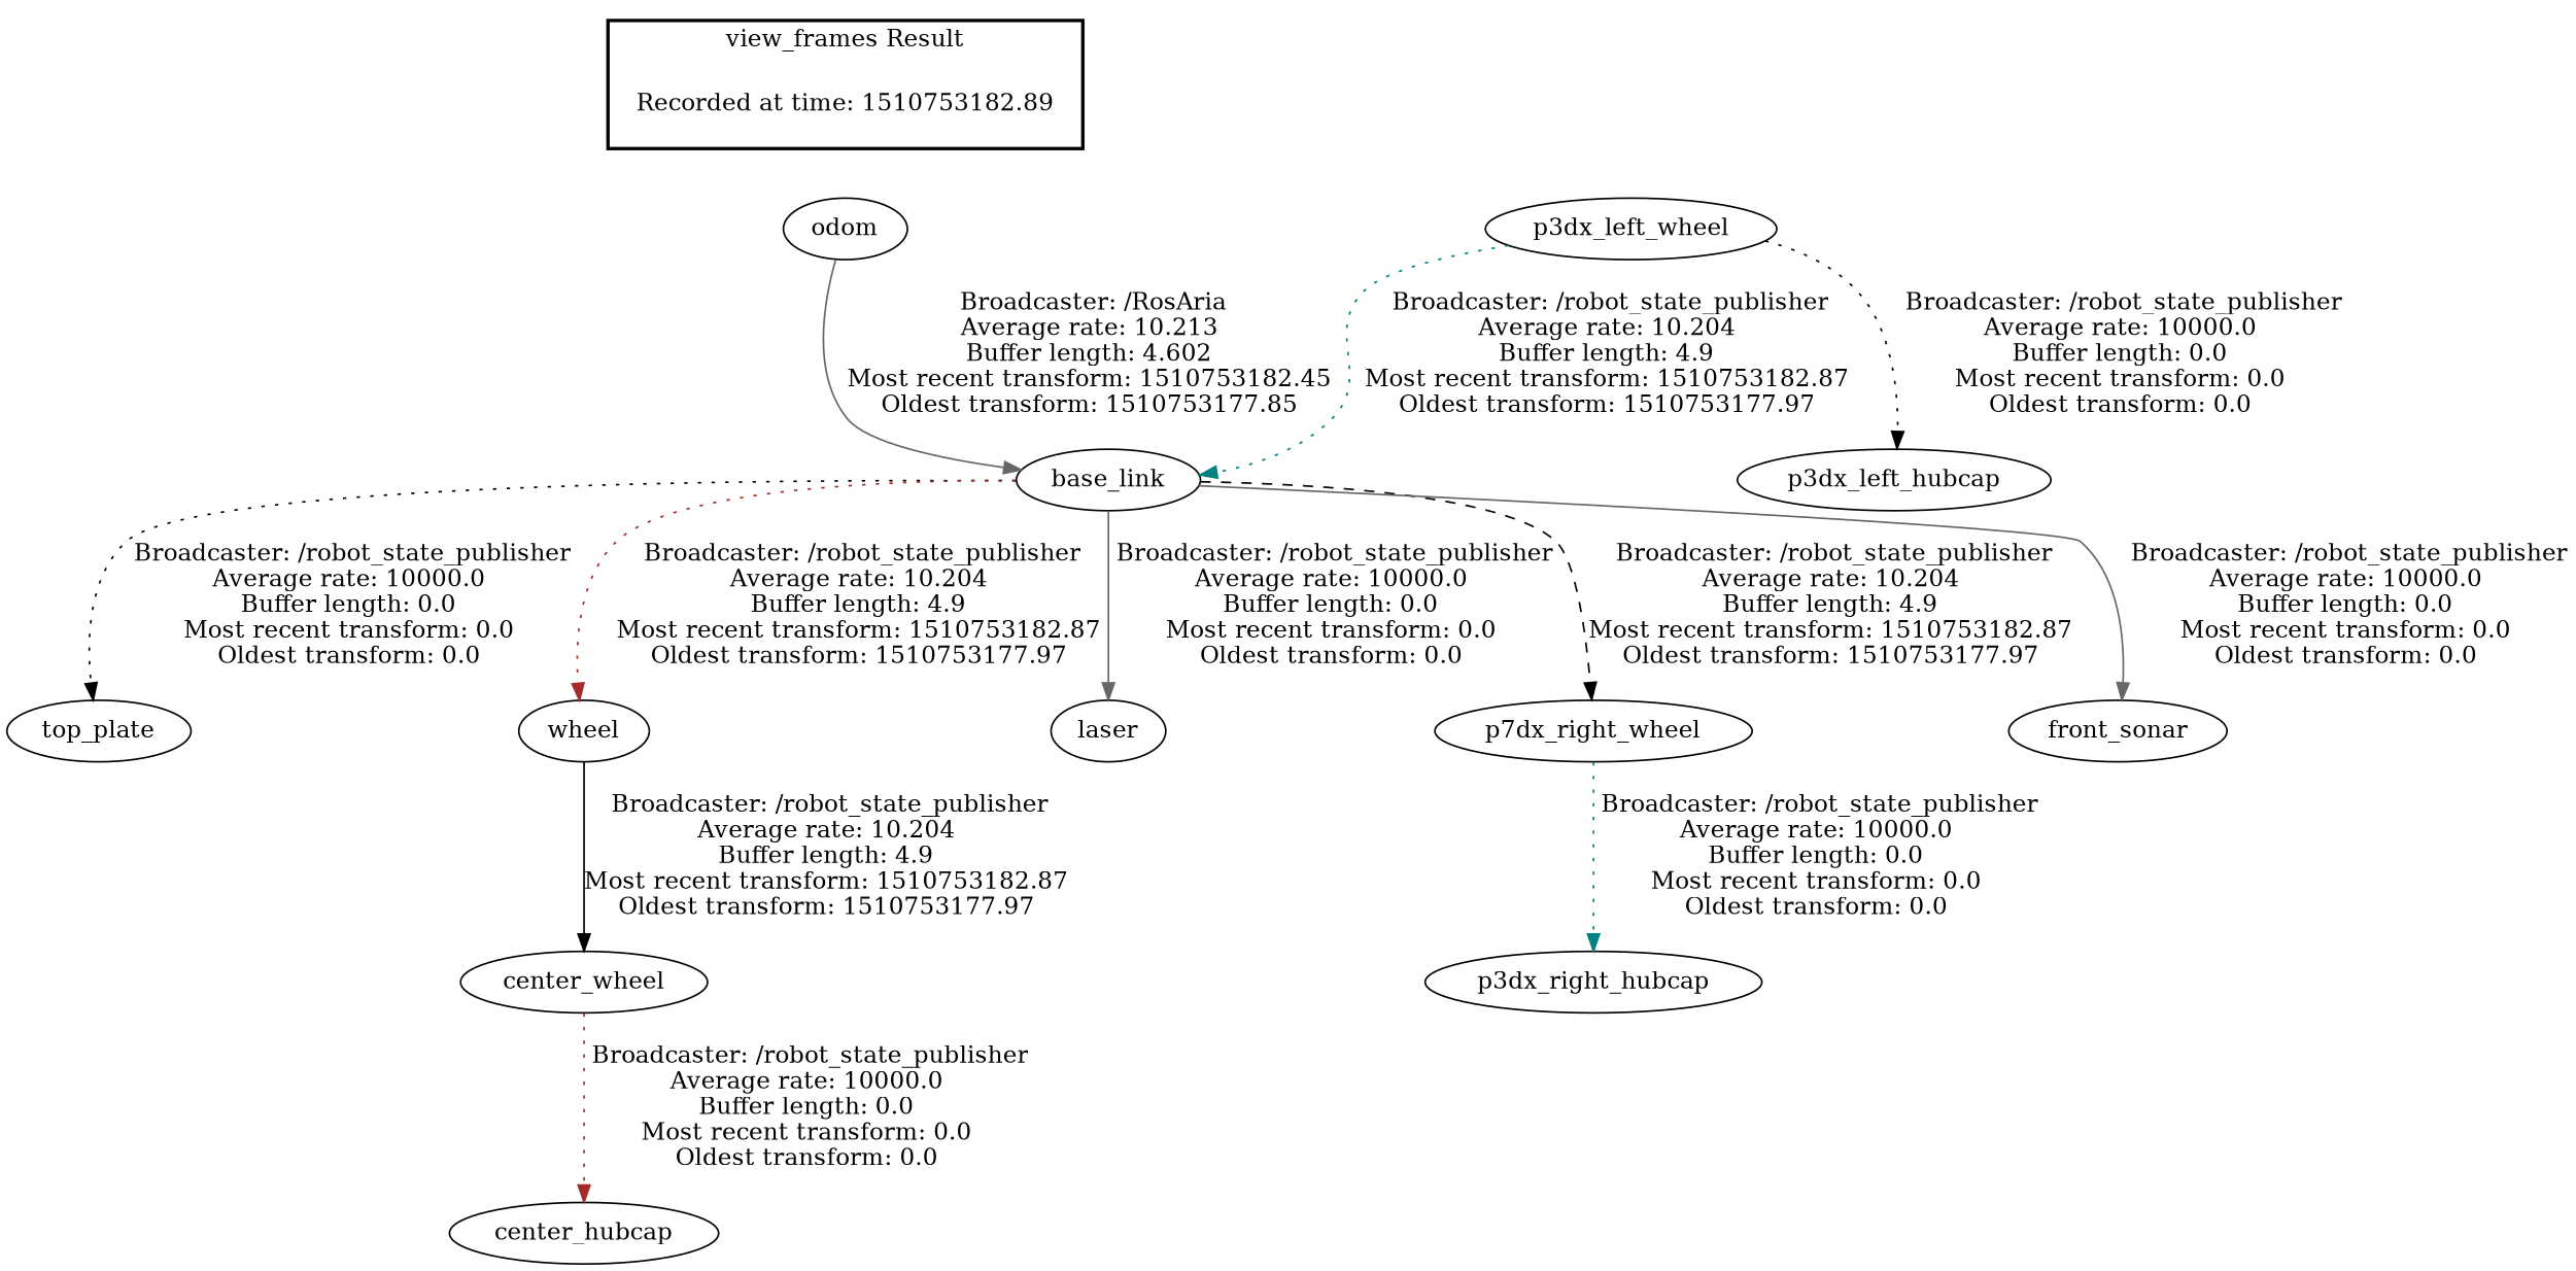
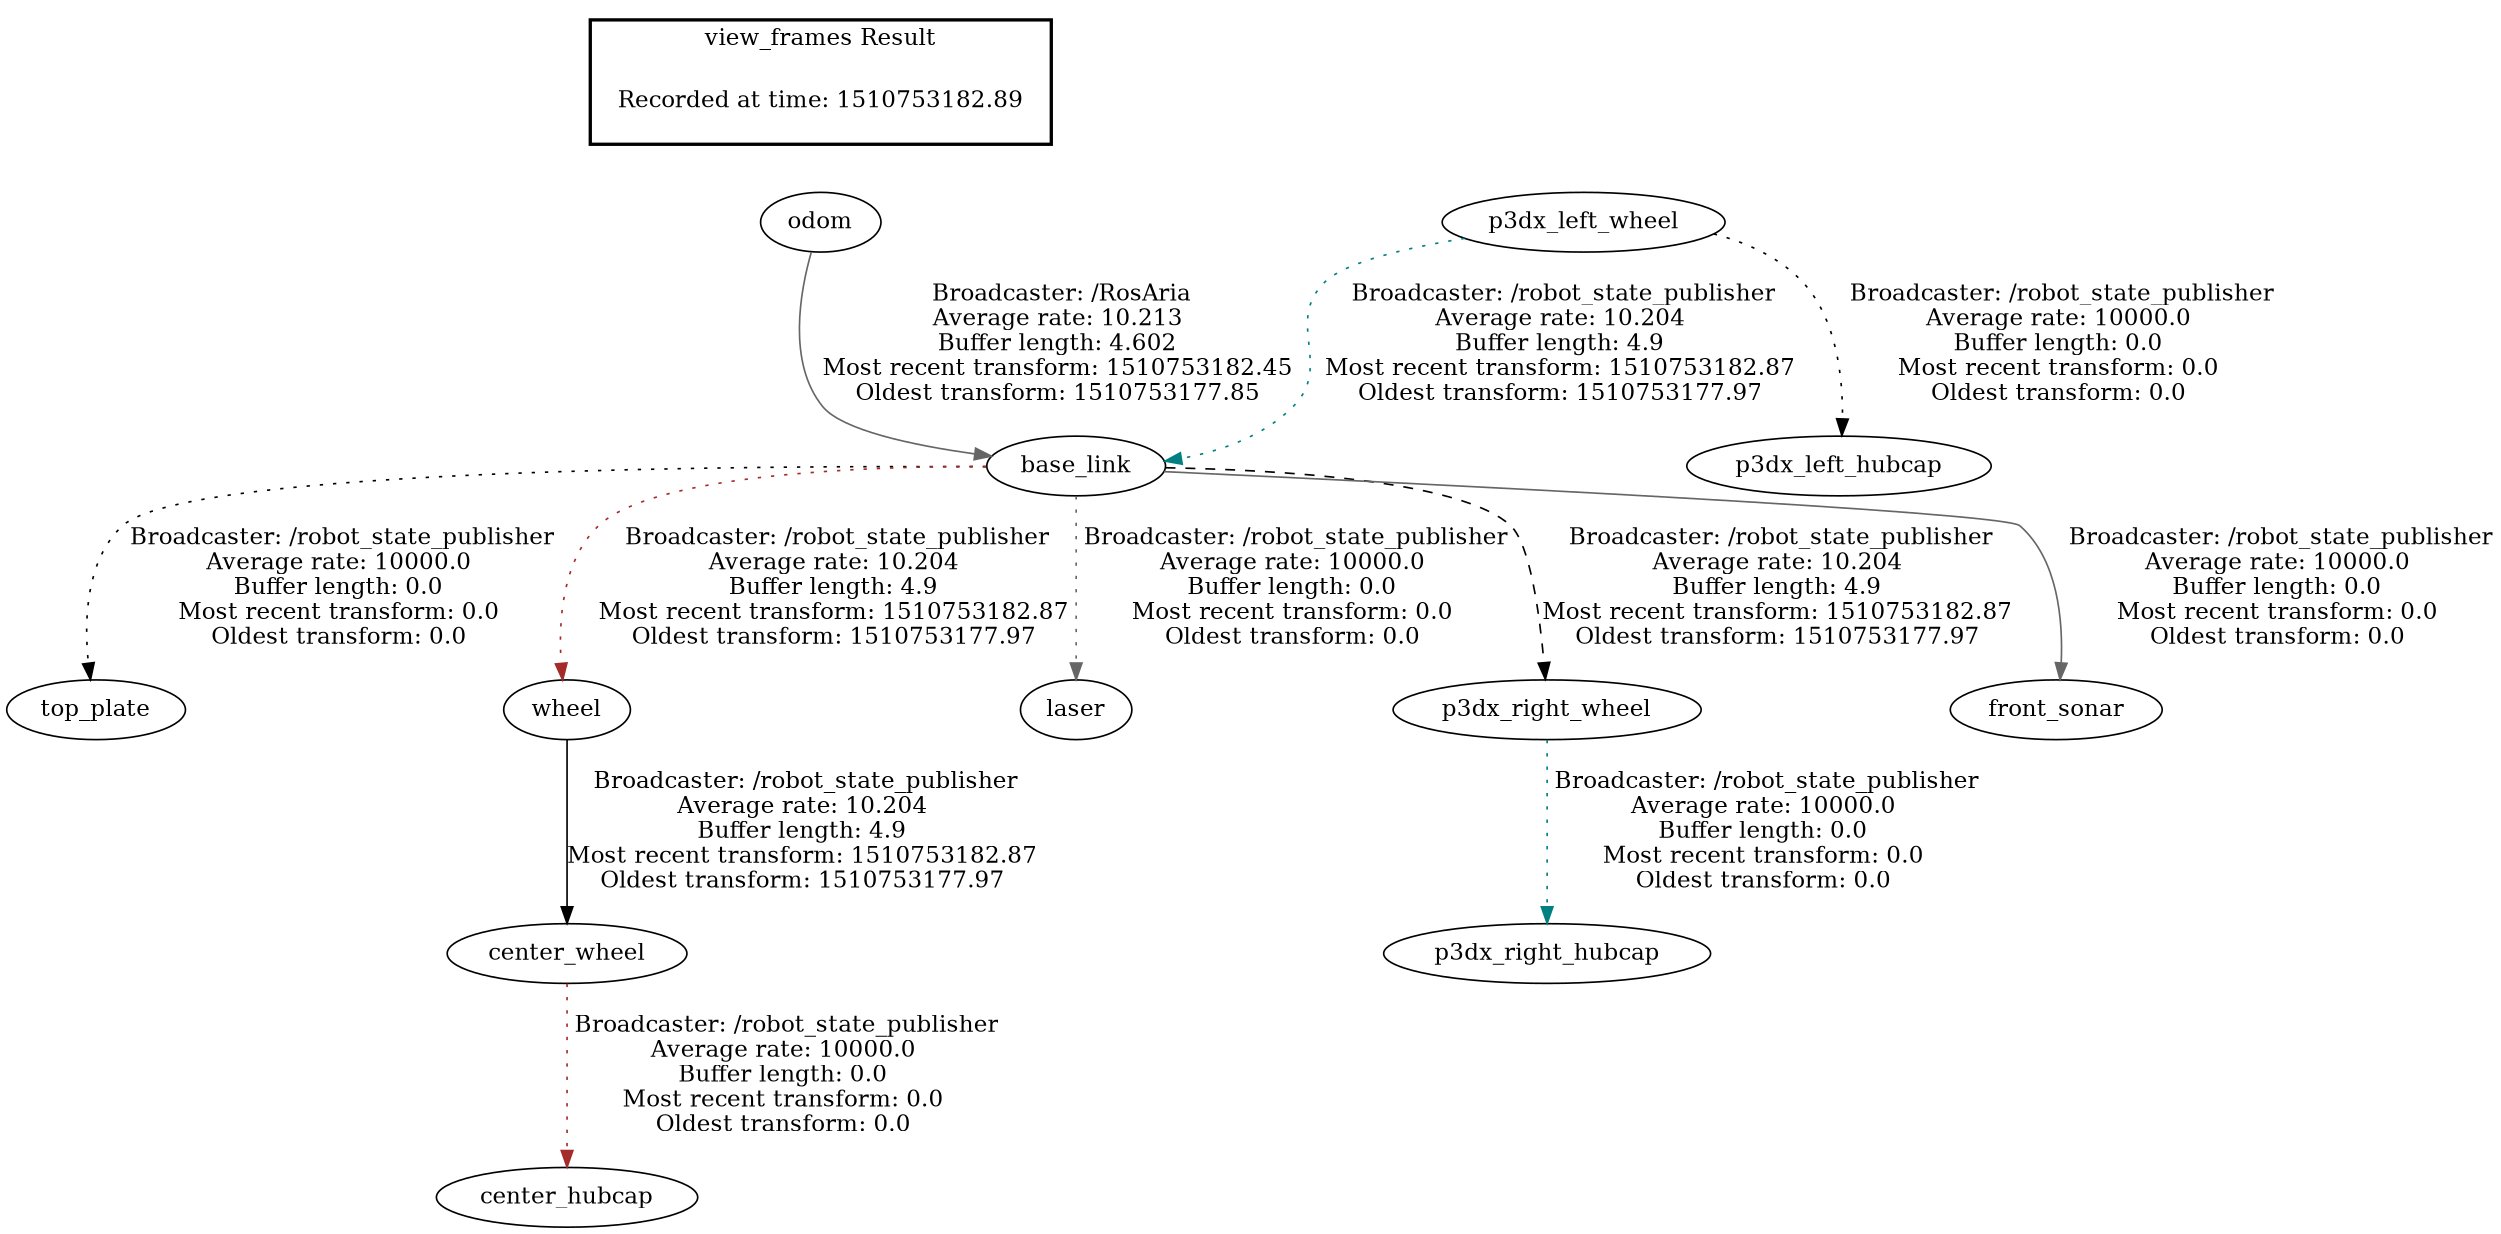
  digraph {
    edge [style=dotted color=black]
    "Recorded at time: 1510753182.89" [shape=plaintext]
    odom
    center_wheel
    center_hubcap
    base_link
    top_plate
    n7 [label=wheel]
    laser
-   p3dx_right_wheel [label=p7dx_right_wheel]
+   p3dx_right_wheel
    front_sonar
    p3dx_right_hubcap
    p3dx_left_wheel
    p3dx_left_hubcap
    subgraph cluster_1 {
      color=black
      label="view_frames Result"
      style=bold
      "Recorded at time: 1510753182.89"
    }
    "Recorded at time: 1510753182.89" -> odom [style=invis color=""]
    odom -> base_link [color=gray40 label=" Broadcaster: /RosAria\nAverage rate: 10.213\nBuffer length: 4.602\nMost recent transform: 1510753182.45\nOldest transform: 1510753177.85\n" style=solid]
    center_wheel -> center_hubcap [color=brown label=" Broadcaster: /robot_state_publisher\nAverage rate: 10000.0\nBuffer length: 0.0\nMost recent transform: 0.0\nOldest transform: 0.0\n"]
    base_link -> top_plate [label=" Broadcaster: /robot_state_publisher\nAverage rate: 10000.0\nBuffer length: 0.0\nMost recent transform: 0.0\nOldest transform: 0.0\n"]
    base_link -> n7 [color=brown label=" Broadcaster: /robot_state_publisher\nAverage rate: 10.204\nBuffer length: 4.9\nMost recent transform: 1510753182.87\nOldest transform: 1510753177.97\n"]
-   base_link -> laser [color=gray40 label=" Broadcaster: /robot_state_publisher\nAverage rate: 10000.0\nBuffer length: 0.0\nMost recent transform: 0.0\nOldest transform: 0.0\n" style=solid]
+   base_link -> laser [color=gray40 label=" Broadcaster: /robot_state_publisher\nAverage rate: 10000.0\nBuffer length: 0.0\nMost recent transform: 0.0\nOldest transform: 0.0\n"]
    base_link -> p3dx_right_wheel [label=" Broadcaster: /robot_state_publisher\nAverage rate: 10.204\nBuffer length: 4.9\nMost recent transform: 1510753182.87\nOldest transform: 1510753177.97\n" style=dashed]
    base_link -> front_sonar [color=gray40 label=" Broadcaster: /robot_state_publisher\nAverage rate: 10000.0\nBuffer length: 0.0\nMost recent transform: 0.0\nOldest transform: 0.0\n" style=solid]
    n7 -> center_wheel [label=" Broadcaster: /robot_state_publisher\nAverage rate: 10.204\nBuffer length: 4.9\nMost recent transform: 1510753182.87\nOldest transform: 1510753177.97\n" style=solid]
    p3dx_right_wheel -> p3dx_right_hubcap [color=teal label=" Broadcaster: /robot_state_publisher\nAverage rate: 10000.0\nBuffer length: 0.0\nMost recent transform: 0.0\nOldest transform: 0.0\n"]
    p3dx_left_wheel -> base_link [color=teal label=" Broadcaster: /robot_state_publisher\nAverage rate: 10.204\nBuffer length: 4.9\nMost recent transform: 1510753182.87\nOldest transform: 1510753177.97\n"]
    p3dx_left_wheel -> p3dx_left_hubcap [label=" Broadcaster: /robot_state_publisher\nAverage rate: 10000.0\nBuffer length: 0.0\nMost recent transform: 0.0\nOldest transform: 0.0\n"]
  }
